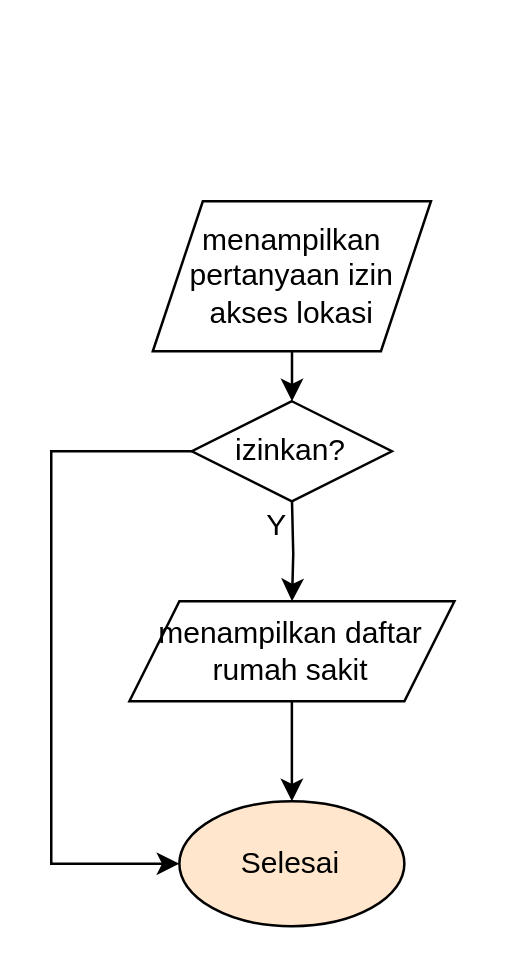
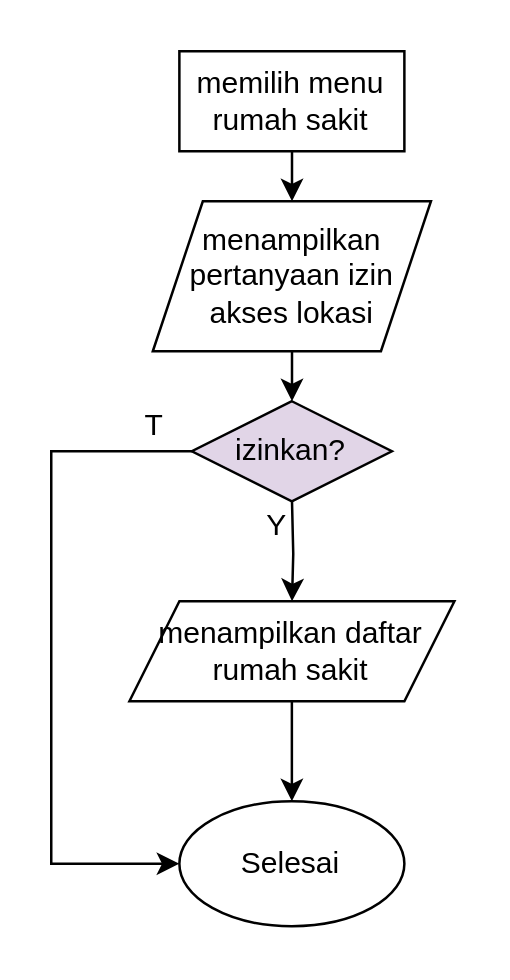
  <mxCell id="0" />
  <mxCell id="1" parent="0" />
+ <mxCell id="2" value="" style="edgeStyle=orthogonalEdgeStyle;rounded=0;orthogonalLoop=1;jettySize=auto;html=1;" edge="1" parent="1" source="3" target="5"><mxGeometry relative="1" as="geometry" /></mxCell>
+ <mxCell id="3" value="memilih menu rumah sakit" style="rounded=0;whiteSpace=wrap;html=1;" vertex="1" parent="1"><mxGeometry x="71.25" y="20" width="90" height="40" as="geometry" /></mxCell>
  <mxCell id="4" value="" style="edgeStyle=orthogonalEdgeStyle;rounded=0;orthogonalLoop=1;jettySize=auto;html=1;" edge="1" parent="1" source="5"><mxGeometry relative="1" as="geometry"><mxPoint x="116.3" y="160" as="targetPoint" /></mxGeometry></mxCell>
  <mxCell id="5" value="menampilkan pertanyaan izin akses lokasi" style="shape=parallelogram;perimeter=parallelogramPerimeter;whiteSpace=wrap;html=1;fixedSize=1;" vertex="1" parent="1"><mxGeometry x="60.63" y="80" width="111.25" height="60" as="geometry" /></mxCell>
  <mxCell id="6" value="" style="edgeStyle=orthogonalEdgeStyle;rounded=0;orthogonalLoop=1;jettySize=auto;html=1;" edge="1" parent="1" target="8"><mxGeometry relative="1" as="geometry"><mxPoint x="116.3" y="200" as="sourcePoint" /></mxGeometry></mxCell>
  <mxCell id="7" value="" style="edgeStyle=orthogonalEdgeStyle;rounded=0;orthogonalLoop=1;jettySize=auto;html=1;" edge="1" parent="1" source="8" target="9"><mxGeometry relative="1" as="geometry" /></mxCell>
  <mxCell id="8" value="menampilkan daftar rumah sakit" style="shape=parallelogram;perimeter=parallelogramPerimeter;whiteSpace=wrap;html=1;fixedSize=1;" vertex="1" parent="1"><mxGeometry x="51.26" y="240" width="130" height="40" as="geometry" /></mxCell>
- <mxCell id="9" value="Selesai" style="ellipse;whiteSpace=wrap;html=1;fillColor=#ffe6cc;" vertex="1" parent="1"><mxGeometry x="71.25" y="320" width="90" height="50" as="geometry" /></mxCell>
+ <mxCell id="9" value="Selesai" style="ellipse;whiteSpace=wrap;html=1;" vertex="1" parent="1"><mxGeometry x="71.25" y="320" width="90" height="50" as="geometry" /></mxCell>
  <mxCell id="10" style="edgeStyle=orthogonalEdgeStyle;rounded=0;orthogonalLoop=1;jettySize=auto;html=1;entryX=0;entryY=0.5;entryDx=0;entryDy=0;" edge="1" parent="1" source="11" target="9"><mxGeometry relative="1" as="geometry"><Array as="points"><mxPoint x="20" y="180" /><mxPoint x="20" y="345" /></Array></mxGeometry></mxCell>
- <mxCell id="11" value="izinkan?" style="rhombus;whiteSpace=wrap;html=1;" vertex="1" parent="1"><mxGeometry x="76.25" y="160" width="80" height="40" as="geometry" /></mxCell>
+ <mxCell id="11" value="izinkan?" style="rhombus;whiteSpace=wrap;html=1;fillColor=#e1d5e7;" vertex="1" parent="1"><mxGeometry x="76.25" y="160" width="80" height="40" as="geometry" /></mxCell>
  <mxCell id="12" value="Y" style="text;html=1;align=center;verticalAlign=middle;resizable=0;points=[];autosize=1;strokeColor=none;fillColor=none;" vertex="1" parent="1"><mxGeometry x="95" y="195" width="30" height="30" as="geometry" /></mxCell>
+ <mxCell id="13" value="T" style="text;html=1;align=center;verticalAlign=middle;resizable=0;points=[];autosize=1;strokeColor=none;fillColor=none;" vertex="1" parent="1"><mxGeometry x="46.25" y="155" width="30" height="30" as="geometry" /></mxCell>
